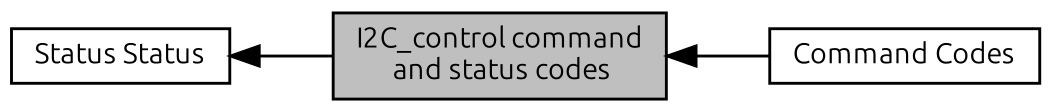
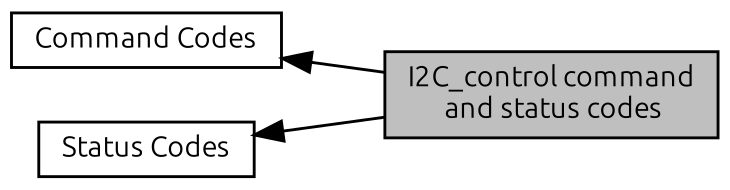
  digraph {
    fontname=Ubuntu
    rankdir=LR
    node [color=black fillcolor=white fontname=Ubuntu fontsize=10 shape=record style=filled]
    edge [dir=back fontname=Ubuntu fontsize=10 labelfontname=Helvetica labelfontsize=10 shape=plaintext style=solid]
    n1 [height=0.2 label="Command Codes" width=0.4]
    n2 [fillcolor=grey75 fontcolor=black height=0.2 label="I2C_control command\l and status codes" width=0.4]
-   n3 [height=0.2 label="Status Status" width=0.4]
-   n2 -> n1
+   n3 [height=0.2 label="Status Codes" width=0.4]
+   n1 -> n2
    n3 -> n2
  }
